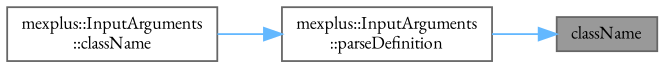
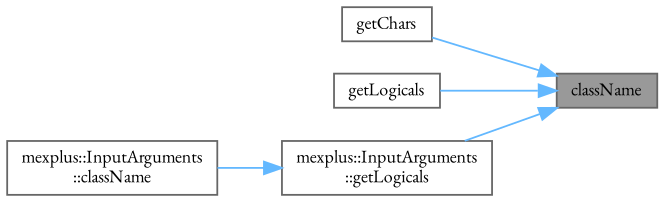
  digraph {
    fontname="EB Garamond"
    rankdir=RL
    node [color=grey40 fillcolor=white fontname="EB Garamond" fontsize=10 shape=box style=filled]
    edge [color=steelblue1 dir=back fontname="EB Garamond" fontsize=10 labelfontname=Helvetica labelfontsize=10 style=solid]
    n1 [color=gray40 fillcolor=grey60 fontcolor=black height=0.2 label=className width=0.4]
-   n4 [height=0.2 label="mexplus::InputArguments\l::parseDefinition" width=0.4]
+   n2 [height=0.2 label=getChars width=0.4]
+   n3 [height=0.2 label=getLogicals width=0.4]
+   n4 [height=0.2 label="mexplus::InputArguments\l::getLogicals" width=0.4]
    n5 [height=0.2 label="mexplus::InputArguments\l::className" width=0.4]
+   n1 -> n2
+   n1 -> n3
    n1 -> n4
    n4 -> n5
  }
